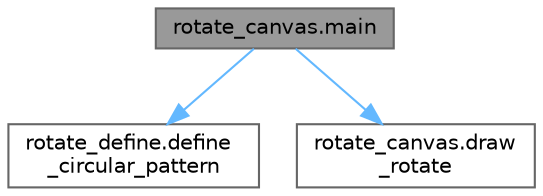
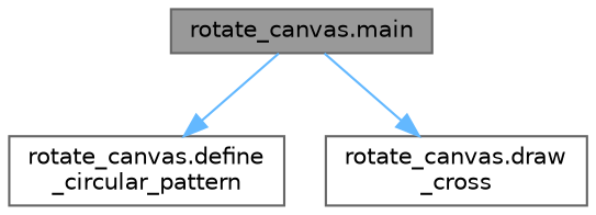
  digraph {
    rankdir=TB
    node [color=grey40 fillcolor=white fontname=Helvetica fontsize=10 shape=box style=filled]
    edge [color=steelblue1 fontname=Helvetica fontsize=10 labelfontname=Helvetica labelfontsize=10 style=solid]
    n1 [color=gray40 fillcolor=grey60 fontcolor=black height=0.2 label="rotate_canvas.main" width=0.4]
-   n2 [height=0.2 label="rotate_define.define\l_circular_pattern" width=0.4]
-   n3 [height=0.2 label="rotate_canvas.draw\l_rotate" width=0.4]
+   n2 [height=0.2 label="rotate_canvas.define\l_circular_pattern" width=0.4]
+   n3 [height=0.2 label="rotate_canvas.draw\l_cross" width=0.4]
    n1 -> n2
    n1 -> n3
  }
